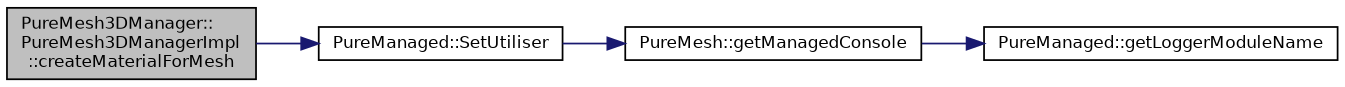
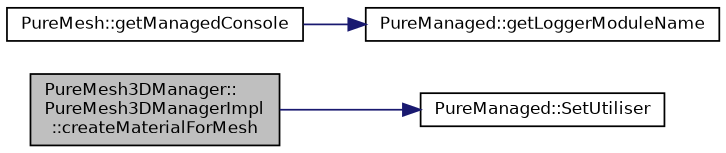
  digraph {
    rankdir=LR
    node [color=black fillcolor=white fontname=Helvetica fontsize=10 shape=record style=filled]
    edge [color=midnightblue fontname=Helvetica fontsize=10 labelfontname=Helvetica labelfontsize=10 style=solid]
    n1 [fillcolor=grey75 fontcolor=black height=0.2 label="PureMesh3DManager::\lPureMesh3DManagerImpl\l::createMaterialForMesh" width=0.4]
    n2 [height=0.2 label="PureManaged::SetUtiliser" width=0.4]
    n3 [height=0.2 label="PureMesh::getManagedConsole" width=0.4]
    n4 [height=0.2 label="PureManaged::getLoggerModuleName" width=0.4]
    n1 -> n2
-   n2 -> n3
    n3 -> n4
  }
